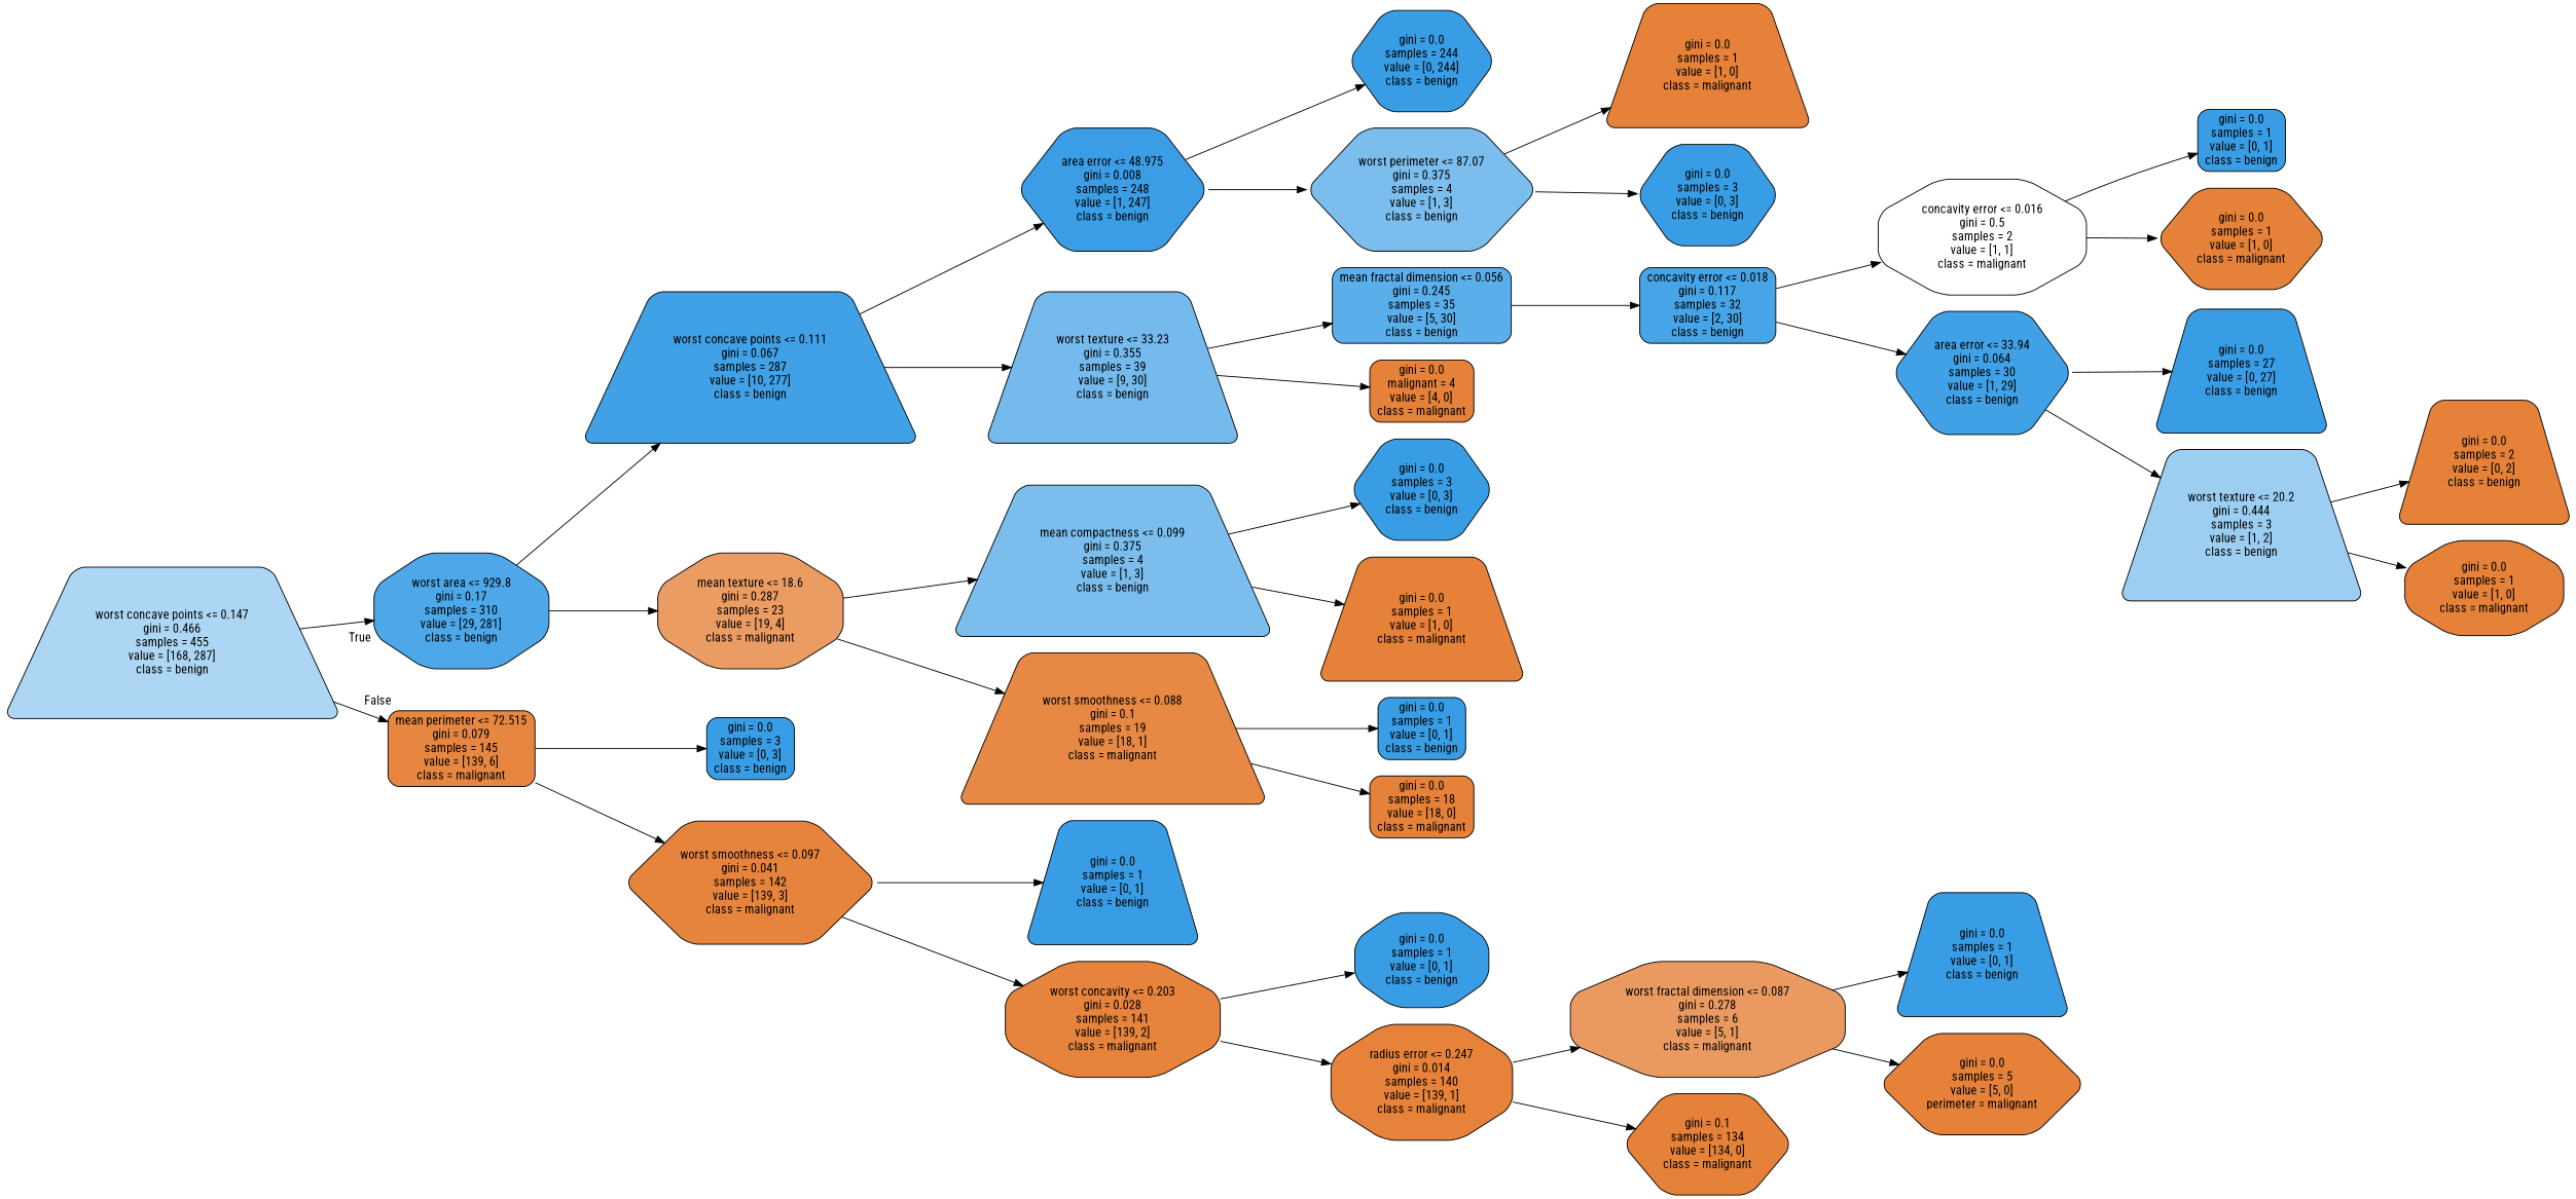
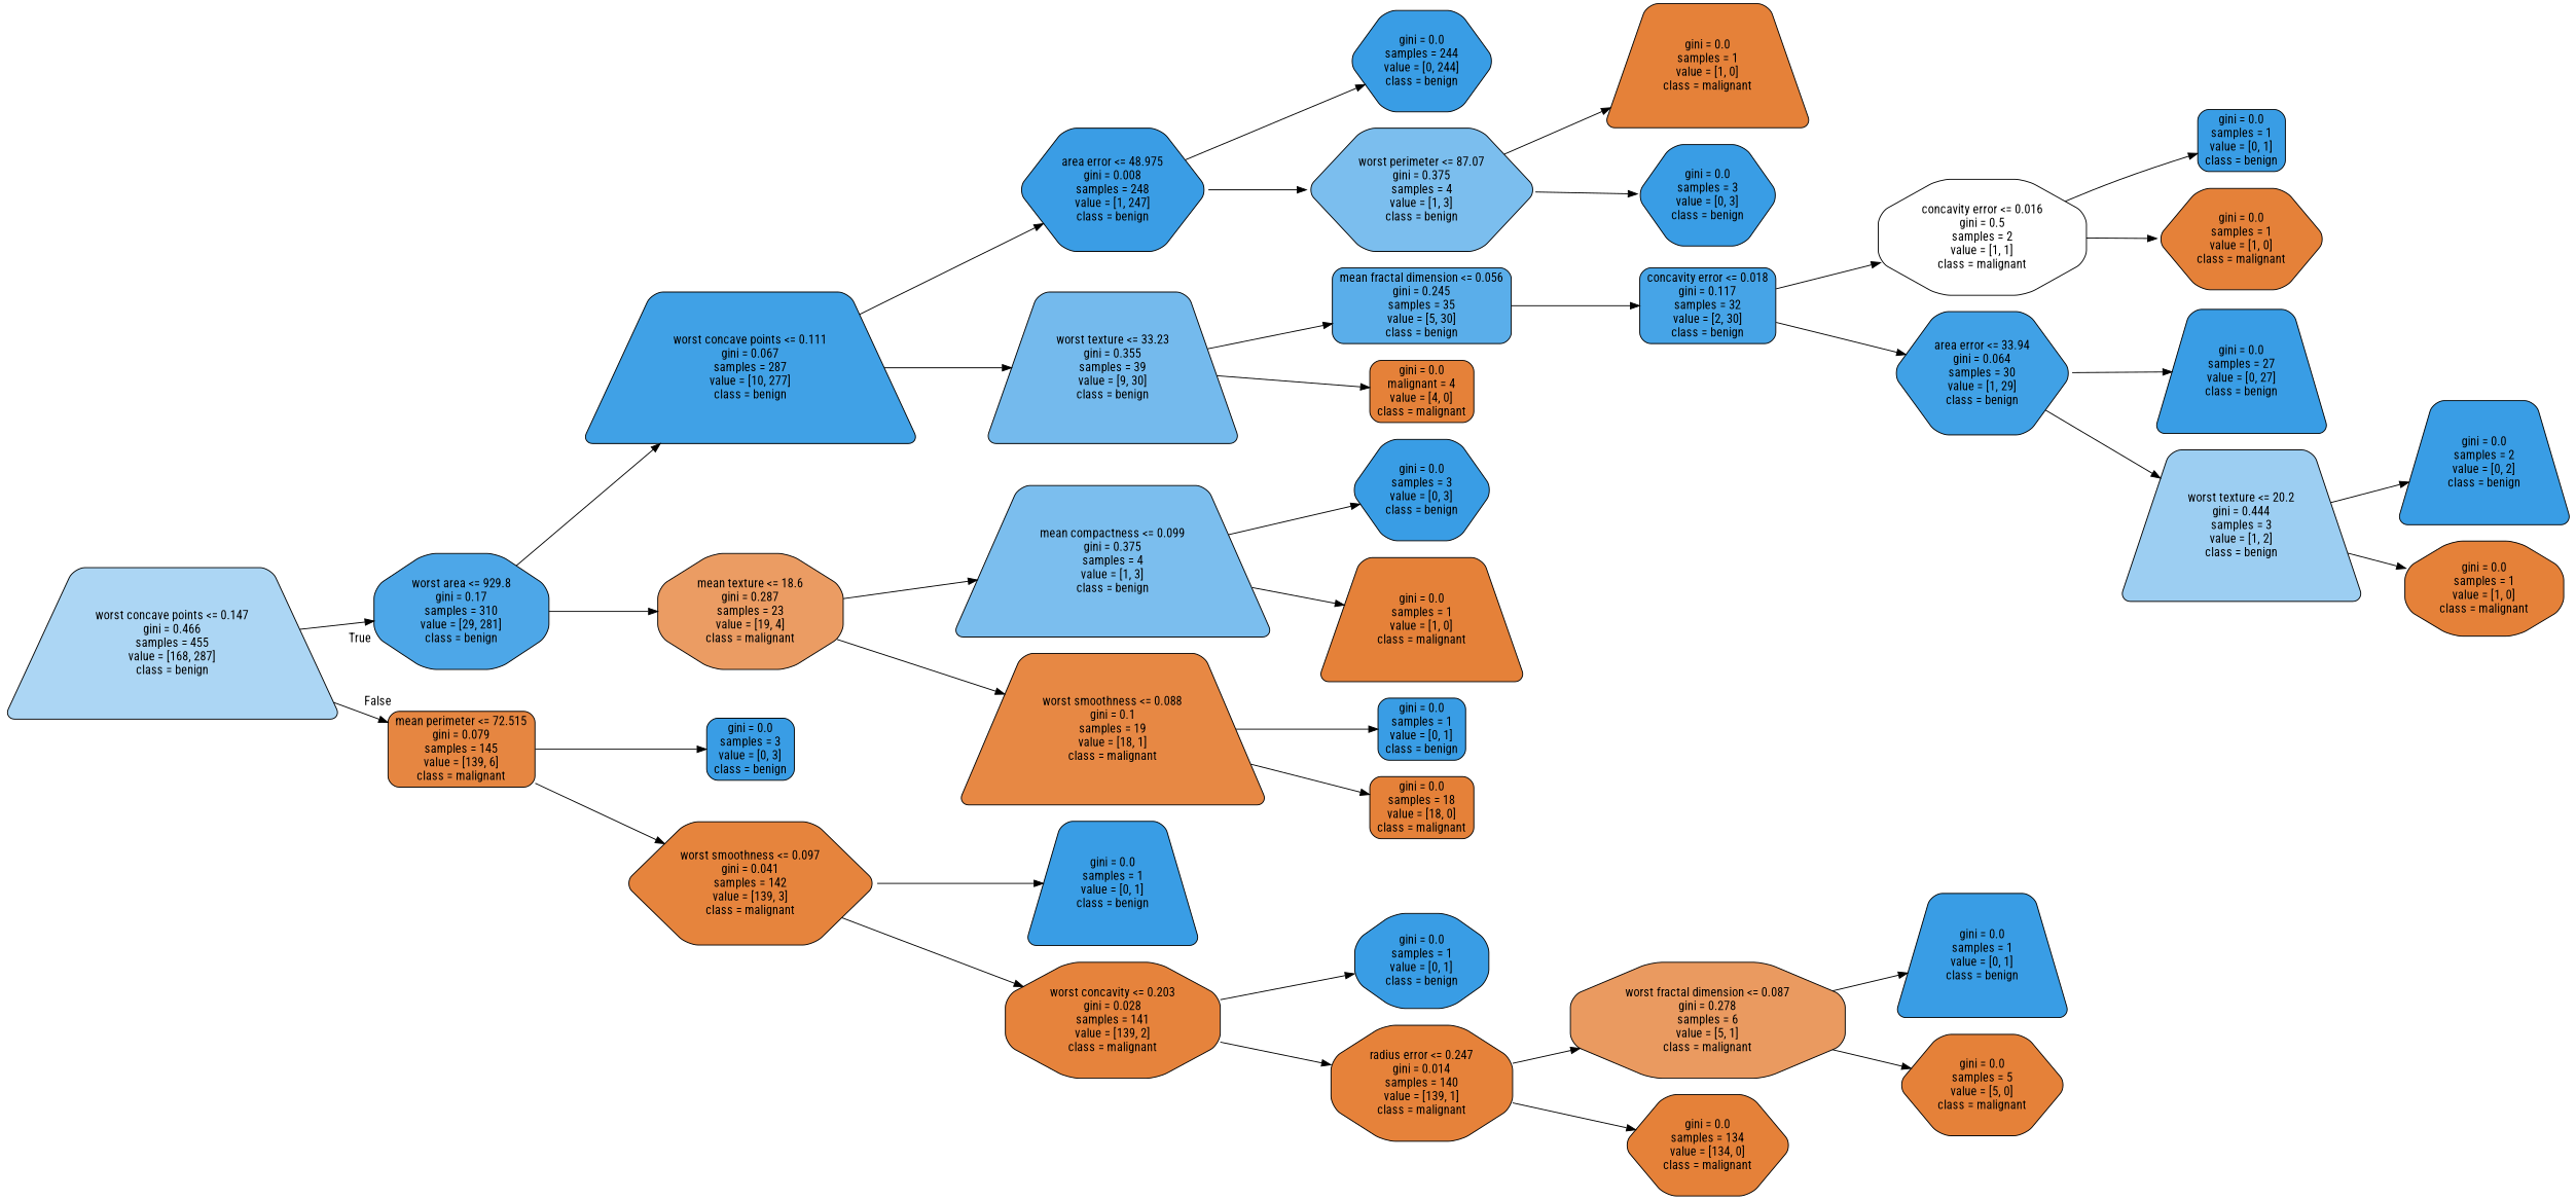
  digraph {
    fontname="Roboto Condensed"
    rankdir=LR
    node [color=black fillcolor="#399de5ff" fontname="Roboto Condensed" shape=trapezium style="filled, rounded"]
    edge [fontname="Roboto Condensed"]
    n1 [fillcolor="#399de56a" label="worst concave points <= 0.147\ngini = 0.466\nsamples = 455\nvalue = [168, 287]\nclass = benign"]
    n2 [fillcolor="#399de5e5" label="worst area <= 929.8\ngini = 0.17\nsamples = 310\nvalue = [29, 281]\nclass = benign" shape=octagon]
    n3 [fillcolor="#e58139f4" label="mean perimeter <= 72.515\ngini = 0.079\nsamples = 145\nvalue = [139, 6]\nclass = malignant" shape=box]
    n4 [fillcolor="#399de5f6" label="worst concave points <= 0.111\ngini = 0.067\nsamples = 287\nvalue = [10, 277]\nclass = benign"]
    n5 [fillcolor="#e58139c9" label="mean texture <= 18.6\ngini = 0.287\nsamples = 23\nvalue = [19, 4]\nclass = malignant" shape=octagon]
    n6 [label="gini = 0.0\nsamples = 3\nvalue = [0, 3]\nclass = benign" shape=box]
    n7 [fillcolor="#e58139f9" label="worst smoothness <= 0.097\ngini = 0.041\nsamples = 142\nvalue = [139, 3]\nclass = malignant" shape=hexagon]
    n8 [fillcolor="#399de5fe" label="area error <= 48.975\ngini = 0.008\nsamples = 248\nvalue = [1, 247]\nclass = benign" shape=hexagon]
    n9 [fillcolor="#399de5b3" label="worst texture <= 33.23\ngini = 0.355\nsamples = 39\nvalue = [9, 30]\nclass = benign"]
    n10 [fillcolor="#399de5aa" label="mean compactness <= 0.099\ngini = 0.375\nsamples = 4\nvalue = [1, 3]\nclass = benign"]
    n11 [fillcolor="#e58139f1" label="worst smoothness <= 0.088\ngini = 0.1\nsamples = 19\nvalue = [18, 1]\nclass = malignant"]
    n12 [label="gini = 0.0\nsamples = 244\nvalue = [0, 244]\nclass = benign" shape=hexagon]
    n13 [fillcolor="#399de5aa" label="worst perimeter <= 87.07\ngini = 0.375\nsamples = 4\nvalue = [1, 3]\nclass = benign" shape=hexagon]
    n14 [fillcolor="#399de5d4" label="mean fractal dimension <= 0.056\ngini = 0.245\nsamples = 35\nvalue = [5, 30]\nclass = benign" shape=box]
    n15 [fillcolor="#e58139ff" label="gini = 0.0\nmalignant = 4\nvalue = [4, 0]\nclass = malignant" shape=box]
    n16 [fillcolor="#e58139ff" label="gini = 0.0\nsamples = 1\nvalue = [1, 0]\nclass = malignant"]
    n17 [label="gini = 0.0\nsamples = 3\nvalue = [0, 3]\nclass = benign" shape=hexagon]
    n18 [fillcolor="#399de5ee" label="concavity error <= 0.018\ngini = 0.117\nsamples = 32\nvalue = [2, 30]\nclass = benign" shape=box]
    n19 [fillcolor="#e5813900" label="concavity error <= 0.016\ngini = 0.5\nsamples = 2\nvalue = [1, 1]\nclass = malignant" shape=octagon]
    n20 [fillcolor="#399de5f6" label="area error <= 33.94\ngini = 0.064\nsamples = 30\nvalue = [1, 29]\nclass = benign" shape=hexagon]
    n21 [label="gini = 0.0\nsamples = 1\nvalue = [0, 1]\nclass = benign" shape=box]
    n22 [fillcolor="#e58139ff" label="gini = 0.0\nsamples = 1\nvalue = [1, 0]\nclass = malignant" shape=hexagon]
    n23 [label="gini = 0.0\nsamples = 27\nvalue = [0, 27]\nclass = benign"]
    n24 [fillcolor="#399de57f" label="worst texture <= 20.2\ngini = 0.444\nsamples = 3\nvalue = [1, 2]\nclass = benign"]
-   n25 [fillcolor="#e58139ff" label="gini = 0.0\nsamples = 2\nvalue = [0, 2]\nclass = benign"]
+   n25 [label="gini = 0.0\nsamples = 2\nvalue = [0, 2]\nclass = benign"]
    n26 [fillcolor="#e58139ff" label="gini = 0.0\nsamples = 1\nvalue = [1, 0]\nclass = malignant" shape=octagon]
    n27 [label="gini = 0.0\nsamples = 3\nvalue = [0, 3]\nclass = benign" shape=hexagon]
    n28 [fillcolor="#e58139ff" label="gini = 0.0\nsamples = 1\nvalue = [1, 0]\nclass = malignant"]
    n29 [label="gini = 0.0\nsamples = 1\nvalue = [0, 1]\nclass = benign" shape=box]
    n30 [fillcolor="#e58139ff" label="gini = 0.0\nsamples = 18\nvalue = [18, 0]\nclass = malignant" shape=box]
    n31 [label="gini = 0.0\nsamples = 1\nvalue = [0, 1]\nclass = benign"]
    n32 [fillcolor="#e58139fb" label="worst concavity <= 0.203\ngini = 0.028\nsamples = 141\nvalue = [139, 2]\nclass = malignant" shape=octagon]
    n33 [label="gini = 0.0\nsamples = 1\nvalue = [0, 1]\nclass = benign" shape=octagon]
    n34 [fillcolor="#e58139fd" label="radius error <= 0.247\ngini = 0.014\nsamples = 140\nvalue = [139, 1]\nclass = malignant" shape=octagon]
    n35 [fillcolor="#e58139cc" label="worst fractal dimension <= 0.087\ngini = 0.278\nsamples = 6\nvalue = [5, 1]\nclass = malignant" shape=octagon]
-   n36 [fillcolor="#e58139ff" label="gini = 0.1\nsamples = 134\nvalue = [134, 0]\nclass = malignant" shape=hexagon]
+   n36 [fillcolor="#e58139ff" label="gini = 0.0\nsamples = 134\nvalue = [134, 0]\nclass = malignant" shape=hexagon]
    n37 [label="gini = 0.0\nsamples = 1\nvalue = [0, 1]\nclass = benign"]
-   n38 [fillcolor="#e58139ff" label="gini = 0.0\nsamples = 5\nvalue = [5, 0]\nperimeter = malignant" shape=hexagon]
+   n38 [fillcolor="#e58139ff" label="gini = 0.0\nsamples = 5\nvalue = [5, 0]\nclass = malignant" shape=hexagon]
    n1 -> n2 [headlabel=True labelangle=45 labeldistance=2.5]
    n1 -> n3 [headlabel=False labelangle=-45 labeldistance=2.5]
    n2 -> n4
    n2 -> n5
    n3 -> n6
    n3 -> n7
    n4 -> n8
    n4 -> n9
    n5 -> n10
    n5 -> n11
    n7 -> n31
    n7 -> n32
    n8 -> n12
    n8 -> n13
    n9 -> n14
    n9 -> n15
    n10 -> n27
    n10 -> n28
    n11 -> n29
    n11 -> n30
    n13 -> n16
    n13 -> n17
    n14 -> n18
    n18 -> n19
    n18 -> n20
    n19 -> n21
    n19 -> n22
    n20 -> n23
    n20 -> n24
    n24 -> n25
    n24 -> n26
    n32 -> n33
    n32 -> n34
    n34 -> n35
    n34 -> n36
    n35 -> n37
    n35 -> n38
  }
